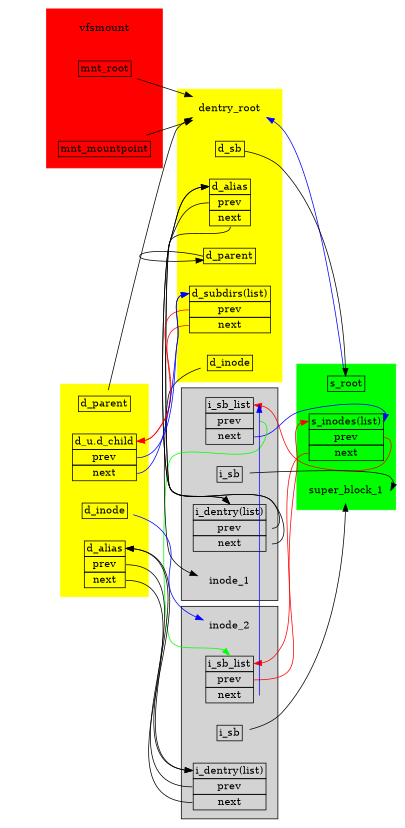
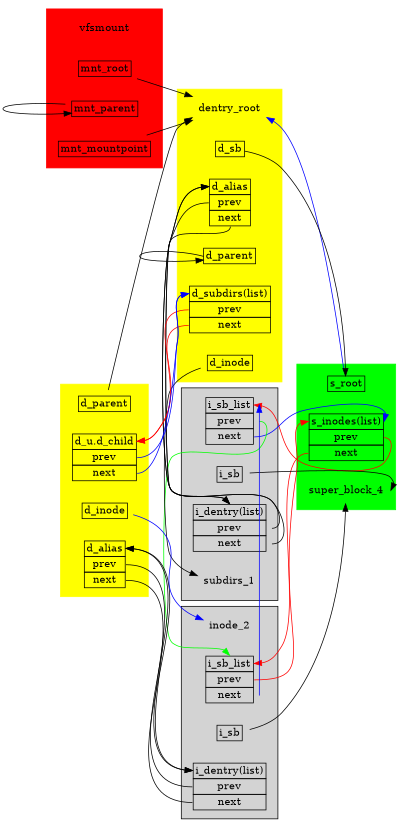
  digraph {
    rankdir=LR
    node [shape=plaintext]
    edge [headport=name tailport=next]
    n1 [label=vfsmount]
    n2 [label=<              <TABLE BORDER="0" CELLBORDER="1" CELLSPACING="0">                 <TR>                     <TD PORT="name">mnt_root</TD>                 </TR>             </TABLE>>]
+   n3 [label=<              <TABLE BORDER="0" CELLBORDER="1" CELLSPACING="0">                 <TR>                     <TD PORT="name">mnt_parent</TD>                 </TR>             </TABLE>>]
    n4 [label=<              <TABLE BORDER="0" CELLBORDER="1" CELLSPACING="0">                 <TR>                     <TD PORT="name">mnt_mountpoint</TD>                 </TR>             </TABLE>>]
-   n5 [label=super_block_1]
+   n5 [label=super_block_4]
    n6 [label=<              <TABLE BORDER="0" CELLBORDER="1" CELLSPACING="0">                 <TR>                     <TD PORT="name">s_inodes(list)</TD>                 </TR>                 <TR>                     <TD PORT="prev">prev</TD>                 </TR>                 <TR>                     <TD PORT="next">next</TD>                 </TR>             </TABLE>>]
    n7 [label=<              <TABLE BORDER="0" CELLBORDER="1" CELLSPACING="0">                 <TR>                     <TD PORT="name">s_root</TD>                 </TR>             </TABLE>>]
    n8 [label=<              <TABLE BORDER="0" CELLBORDER="1" CELLSPACING="0">                 <TR>                     <TD PORT="name">i_sb</TD>                 </TR>             </TABLE>>]
    n9 [label=<              <TABLE BORDER="0" CELLBORDER="1" CELLSPACING="0">                 <TR>                     <TD PORT="name">i_sb_list</TD>                 </TR>                 <TR>                     <TD PORT="prev">prev</TD>                 </TR>                 <TR>                     <TD PORT="next">next</TD>                 </TR>             </TABLE>>]
    n10 [label=<              <TABLE BORDER="0" CELLBORDER="1" CELLSPACING="0">                 <TR>                     <TD PORT="name">i_dentry(list)</TD>                 </TR>                 <TR>                     <TD PORT="prev">prev</TD>                 </TR>                 <TR>                     <TD PORT="next">next</TD>                 </TR>             </TABLE>>]
-   n11 [label=inode_1]
+   n11 [label=subdirs_1]
    n12 [label=inode_2]
    n13 [label=<              <TABLE BORDER="0" CELLBORDER="1" CELLSPACING="0">                 <TR>                     <TD PORT="name">i_sb</TD>                 </TR>             </TABLE>>]
    n14 [label=<              <TABLE BORDER="0" CELLBORDER="1" CELLSPACING="0">                 <TR>                     <TD PORT="name">i_sb_list</TD>                 </TR>                 <TR>                     <TD PORT="prev">prev</TD>                 </TR>                 <TR>                     <TD PORT="next">next</TD>                 </TR>             </TABLE>>]
    n15 [label=<              <TABLE BORDER="0" CELLBORDER="1" CELLSPACING="0">                 <TR>                     <TD PORT="name">i_dentry(list)</TD>                 </TR>                 <TR>                     <TD PORT="prev">prev</TD>                 </TR>                 <TR>                     <TD PORT="next">next</TD>                 </TR>             </TABLE>>]
    n16 [label=dentry_root]
    n17 [label=<              <TABLE BORDER="0" CELLBORDER="1" CELLSPACING="0">                 <TR>                     <TD PORT="name">d_sb</TD>                 </TR>             </TABLE>>]
    n18 [label=<              <TABLE BORDER="0" CELLBORDER="1" CELLSPACING="0">                 <TR>                     <TD PORT="name">d_inode</TD>                 </TR>             </TABLE>>]
    n19 [label=<              <TABLE BORDER="0" CELLBORDER="1" CELLSPACING="0">                 <TR>                     <TD PORT="name">d_parent</TD>                 </TR>             </TABLE>>]
    n20 [label=<              <TABLE BORDER="0" CELLBORDER="1" CELLSPACING="0">                 <TR>                     <TD PORT="name">d_alias</TD>                 </TR>                 <TR>                     <TD PORT="prev">prev</TD>                 </TR>                 <TR>                     <TD PORT="next">next</TD>                 </TR>             </TABLE>>]
    n21 [label=<              <TABLE BORDER="0" CELLBORDER="1" CELLSPACING="0">                 <TR>                     <TD PORT="name">d_subdirs(list)</TD>                 </TR>                 <TR>                     <TD PORT="prev">prev</TD>                 </TR>                 <TR>                     <TD PORT="next">next</TD>                 </TR>             </TABLE>>]
    n22 [label=<              <TABLE BORDER="0" CELLBORDER="1" CELLSPACING="0">                 <TR>                     <TD PORT="name">d_u.d_child</TD>                 </TR>                 <TR>                     <TD PORT="prev">prev</TD>                 </TR>                 <TR>                     <TD PORT="next">next</TD>                 </TR>             </TABLE>>]
    n23 [label=<              <TABLE BORDER="0" CELLBORDER="1" CELLSPACING="0">                 <TR>                     <TD PORT="name">d_alias</TD>                 </TR>                 <TR>                     <TD PORT="prev">prev</TD>                 </TR>                 <TR>                     <TD PORT="next">next</TD>                 </TR>             </TABLE>>]
    n24 [label=<              <TABLE BORDER="0" CELLBORDER="1" CELLSPACING="0">                 <TR>                     <TD PORT="name">d_inode</TD>                 </TR>             </TABLE>>]
    n25 [label=<              <TABLE BORDER="0" CELLBORDER="1" CELLSPACING="0">                 <TR>                     <TD PORT="name">d_parent</TD>                 </TR>             </TABLE>>]
    subgraph cluster_1 {
      color=red
      style=filled
      n1
      n2
+     n3
      n4
    }
    subgraph cluster_2 {
      color=green
      style=filled
      n5
      n6
      n7
    }
    subgraph cluster_3 {
      style=filled
      n8
      n9
      n10
      n11
    }
    subgraph cluster_4 {
      style=filled
      n12
      n13
      n14
      n15
    }
    subgraph cluster_5 {
      color=yellow
      style=filled
      n16
      n17
      n18
      n19
      n20
      n21
    }
    subgraph cluster_6 {
      color=yellow
      style=filled
      n22
      n23
      n24
      n25
    }
    n2 -> n16 [tailport=""]
+   n3 -> n3 [tailport=""]
    n4 -> n16 [tailport=""]
    n6 -> n9 [color=red headport="name:e" tailport="prev:e"]
    n6 -> n14 [color=red]
    n7 -> n16 [color=blue tailport=""]
    n8 -> n5 [headport=e tailport="i_sb:e"]
    n9 -> n6 [color=blue headport="name:e" tailport="next:e"]
    n9 -> n14 [color=green tailport=prev]
    n10 -> n20 [tailport=prev]
    n10 -> n20
    n13 -> n5 [tailport=i_sb]
    n14 -> n6 [color=red tailport=prev]
    n14 -> n9 [color=blue]
    n15 -> n23 [tailport=prev]
    n15 -> n23
    n17 -> n7 [tailport=name]
    n18 -> n11 [tailport=""]
    n19 -> n19 [tailport="name:w"]
    n20 -> n10 [tailport=prev]
    n20 -> n10
    n21 -> n22 [color=red tailport=prev]
    n21 -> n22 [color=red]
    n22 -> n21 [color=blue tailport=prev]
    n22 -> n21 [color=blue]
    n23 -> n15 [tailport=prev]
    n23 -> n15
    n24 -> n12 [color=blue tailport=""]
    n25 -> n16 [tailport=""]
  }
